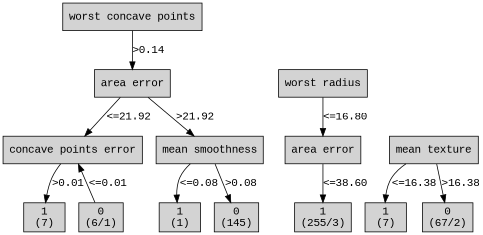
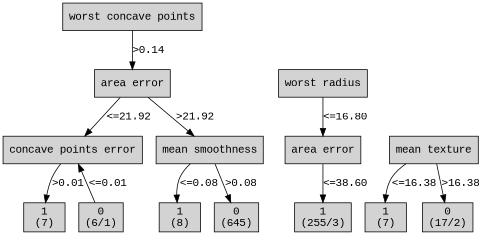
  digraph {
    fontname="Liberation Mono"
    node [fontname="Liberation Mono" shape=box style=filled weight=4]
    edge [fontname="Liberation Mono"]
    n1 [label="worst concave points\n" weight=1]
    n2 [label="worst radius\n" weight=2]
    n3 [label="area error\n" weight=2]
    n4 [label="area error\n" weight=3]
    n5 [label="mean texture\n" weight=3]
    n6 [label="concave points error\n" weight=3]
    n7 [label="mean smoothness\n" weight=3]
    n8 [label="1\n(255/3)\n"]
    n9 [label="1\n(7)\n"]
-   n10 [label="0\n(67/2)\n"]
+   n10 [label="0\n(17/2)\n"]
    n11 [label="0\n(6/1)\n"]
    n12 [label="1\n(7)\n"]
-   n13 [label="1\n(1)\n"]
-   n14 [label="0\n(145)\n"]
+   n13 [label="1\n(8)\n"]
+   n14 [label="0\n(645)\n"]
    subgraph sub_1 {
      rank=same
      n1
    }
    subgraph sub_2 {
      rank=same
      n2
      n3
    }
    subgraph sub_3 {
      rank=same
      n4
      n5
      n6
      n7
    }
    subgraph sub_4 {
      rank=same
      n8
      n9
      n10
      n11
      n12
      n13
      n14
    }
    n1 -> n3 [label=">0.14"]
    n2 -> n4 [label="<=16.80"]
    n3 -> n6 [label="<=21.92"]
    n3 -> n7 [label=">21.92"]
    n4 -> n8 [label="<=38.60"]
    n5 -> n9 [label="<=16.38"]
    n5 -> n10 [label=">16.38"]
    n6 -> n12 [label=">0.01"]
    n7 -> n13 [label="<=0.08"]
    n7 -> n14 [label=">0.08"]
    n11 -> n6 [label="<=0.01"]
  }
